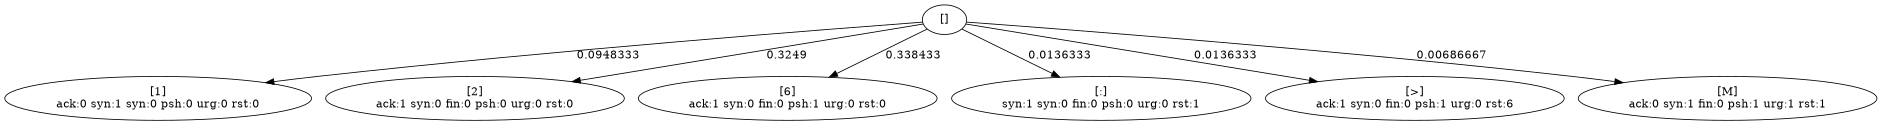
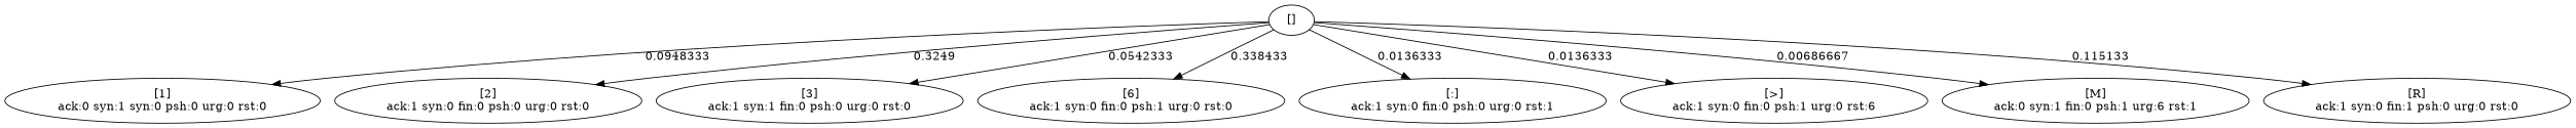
  digraph {
    n1 [label="[]\n"]
    n2 [label="[1]\nack:0 syn:1 syn:0 psh:0 urg:0 rst:0\n"]
    n3 [label="[2]\nack:1 syn:0 fin:0 psh:0 urg:0 rst:0\n"]
+   n4 [label="[3]\nack:1 syn:1 fin:0 psh:0 urg:0 rst:0\n"]
    n5 [label="[6]\nack:1 syn:0 fin:0 psh:1 urg:0 rst:0\n"]
-   n6 [label="[:]\nsyn:1 syn:0 fin:0 psh:0 urg:0 rst:1\n"]
+   n6 [label="[:]\nack:1 syn:0 fin:0 psh:0 urg:0 rst:1\n"]
    n7 [label="[>]\nack:1 syn:0 fin:0 psh:1 urg:0 rst:6\n"]
-   n8 [label="[M]\nack:0 syn:1 fin:0 psh:1 urg:1 rst:1\n"]
+   n8 [label="[M]\nack:0 syn:1 fin:0 psh:1 urg:6 rst:1\n"]
+   n9 [label="[R]\nack:1 syn:0 fin:1 psh:0 urg:0 rst:0\n"]
    n1 -> n2 [label=0.0948333]
    n1 -> n3 [label=0.3249]
+   n1 -> n4 [label=0.0542333]
    n1 -> n5 [label=0.338433]
    n1 -> n6 [label=0.0136333]
    n1 -> n7 [label=0.0136333]
    n1 -> n8 [label=0.00686667]
+   n1 -> n9 [label=0.115133]
  }
